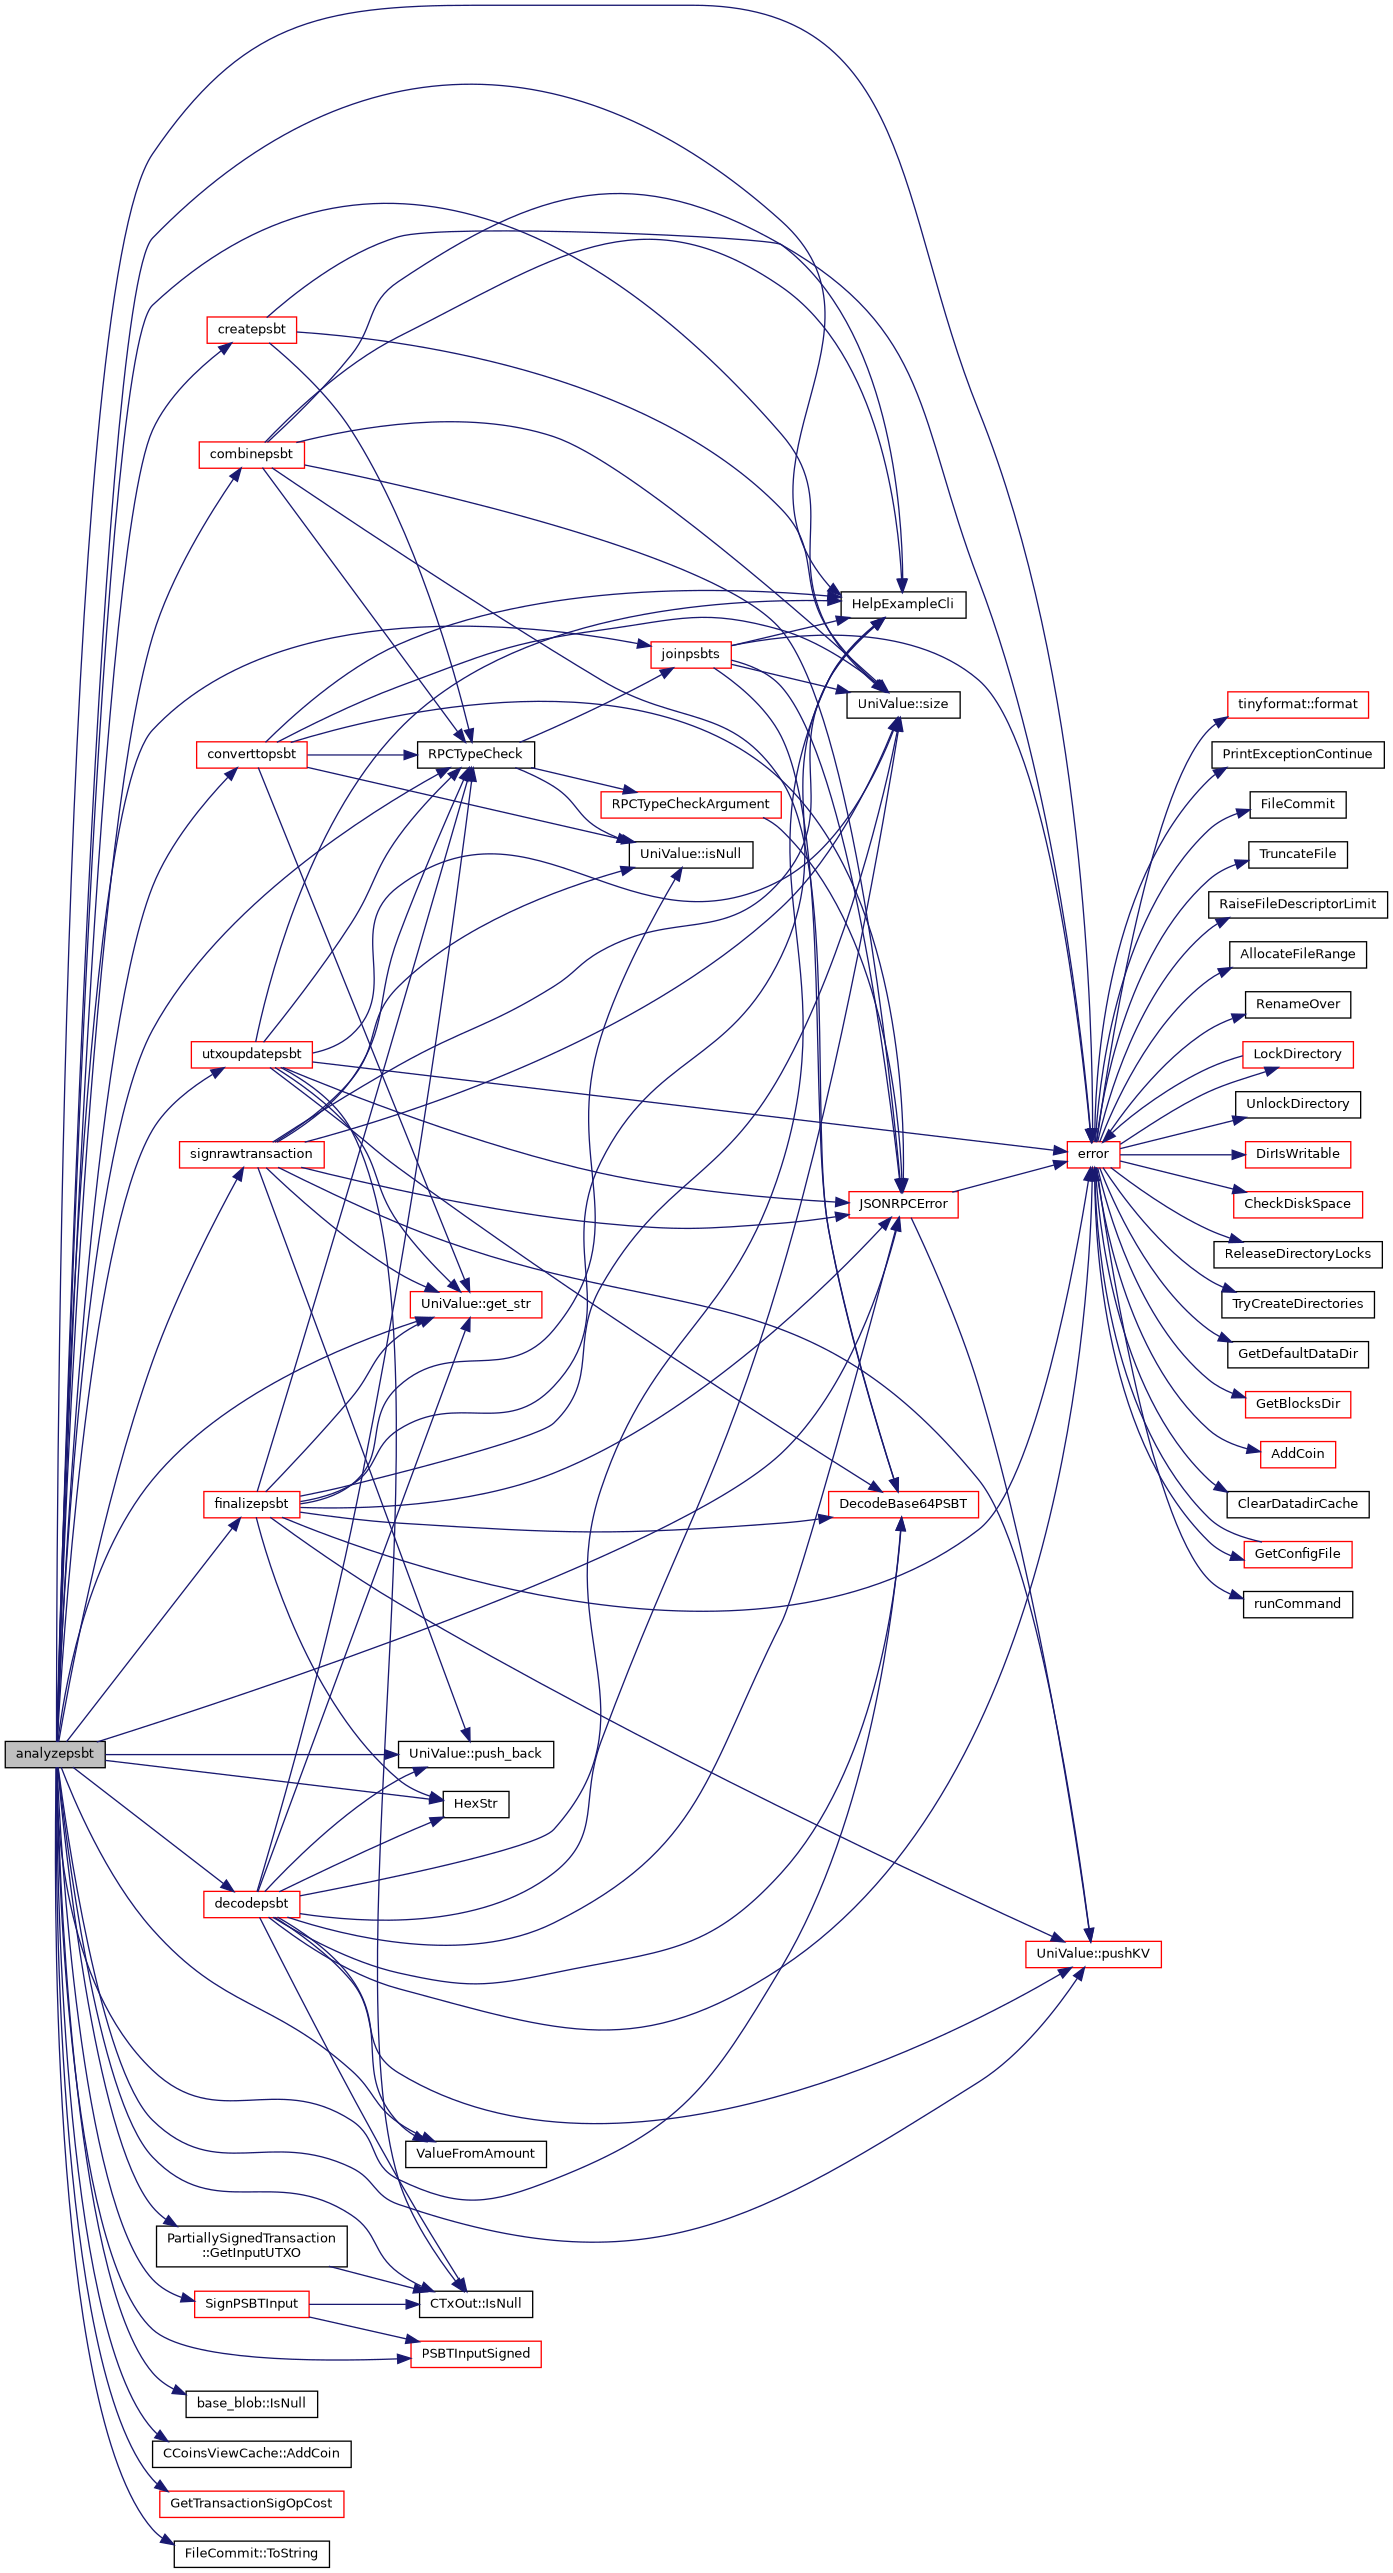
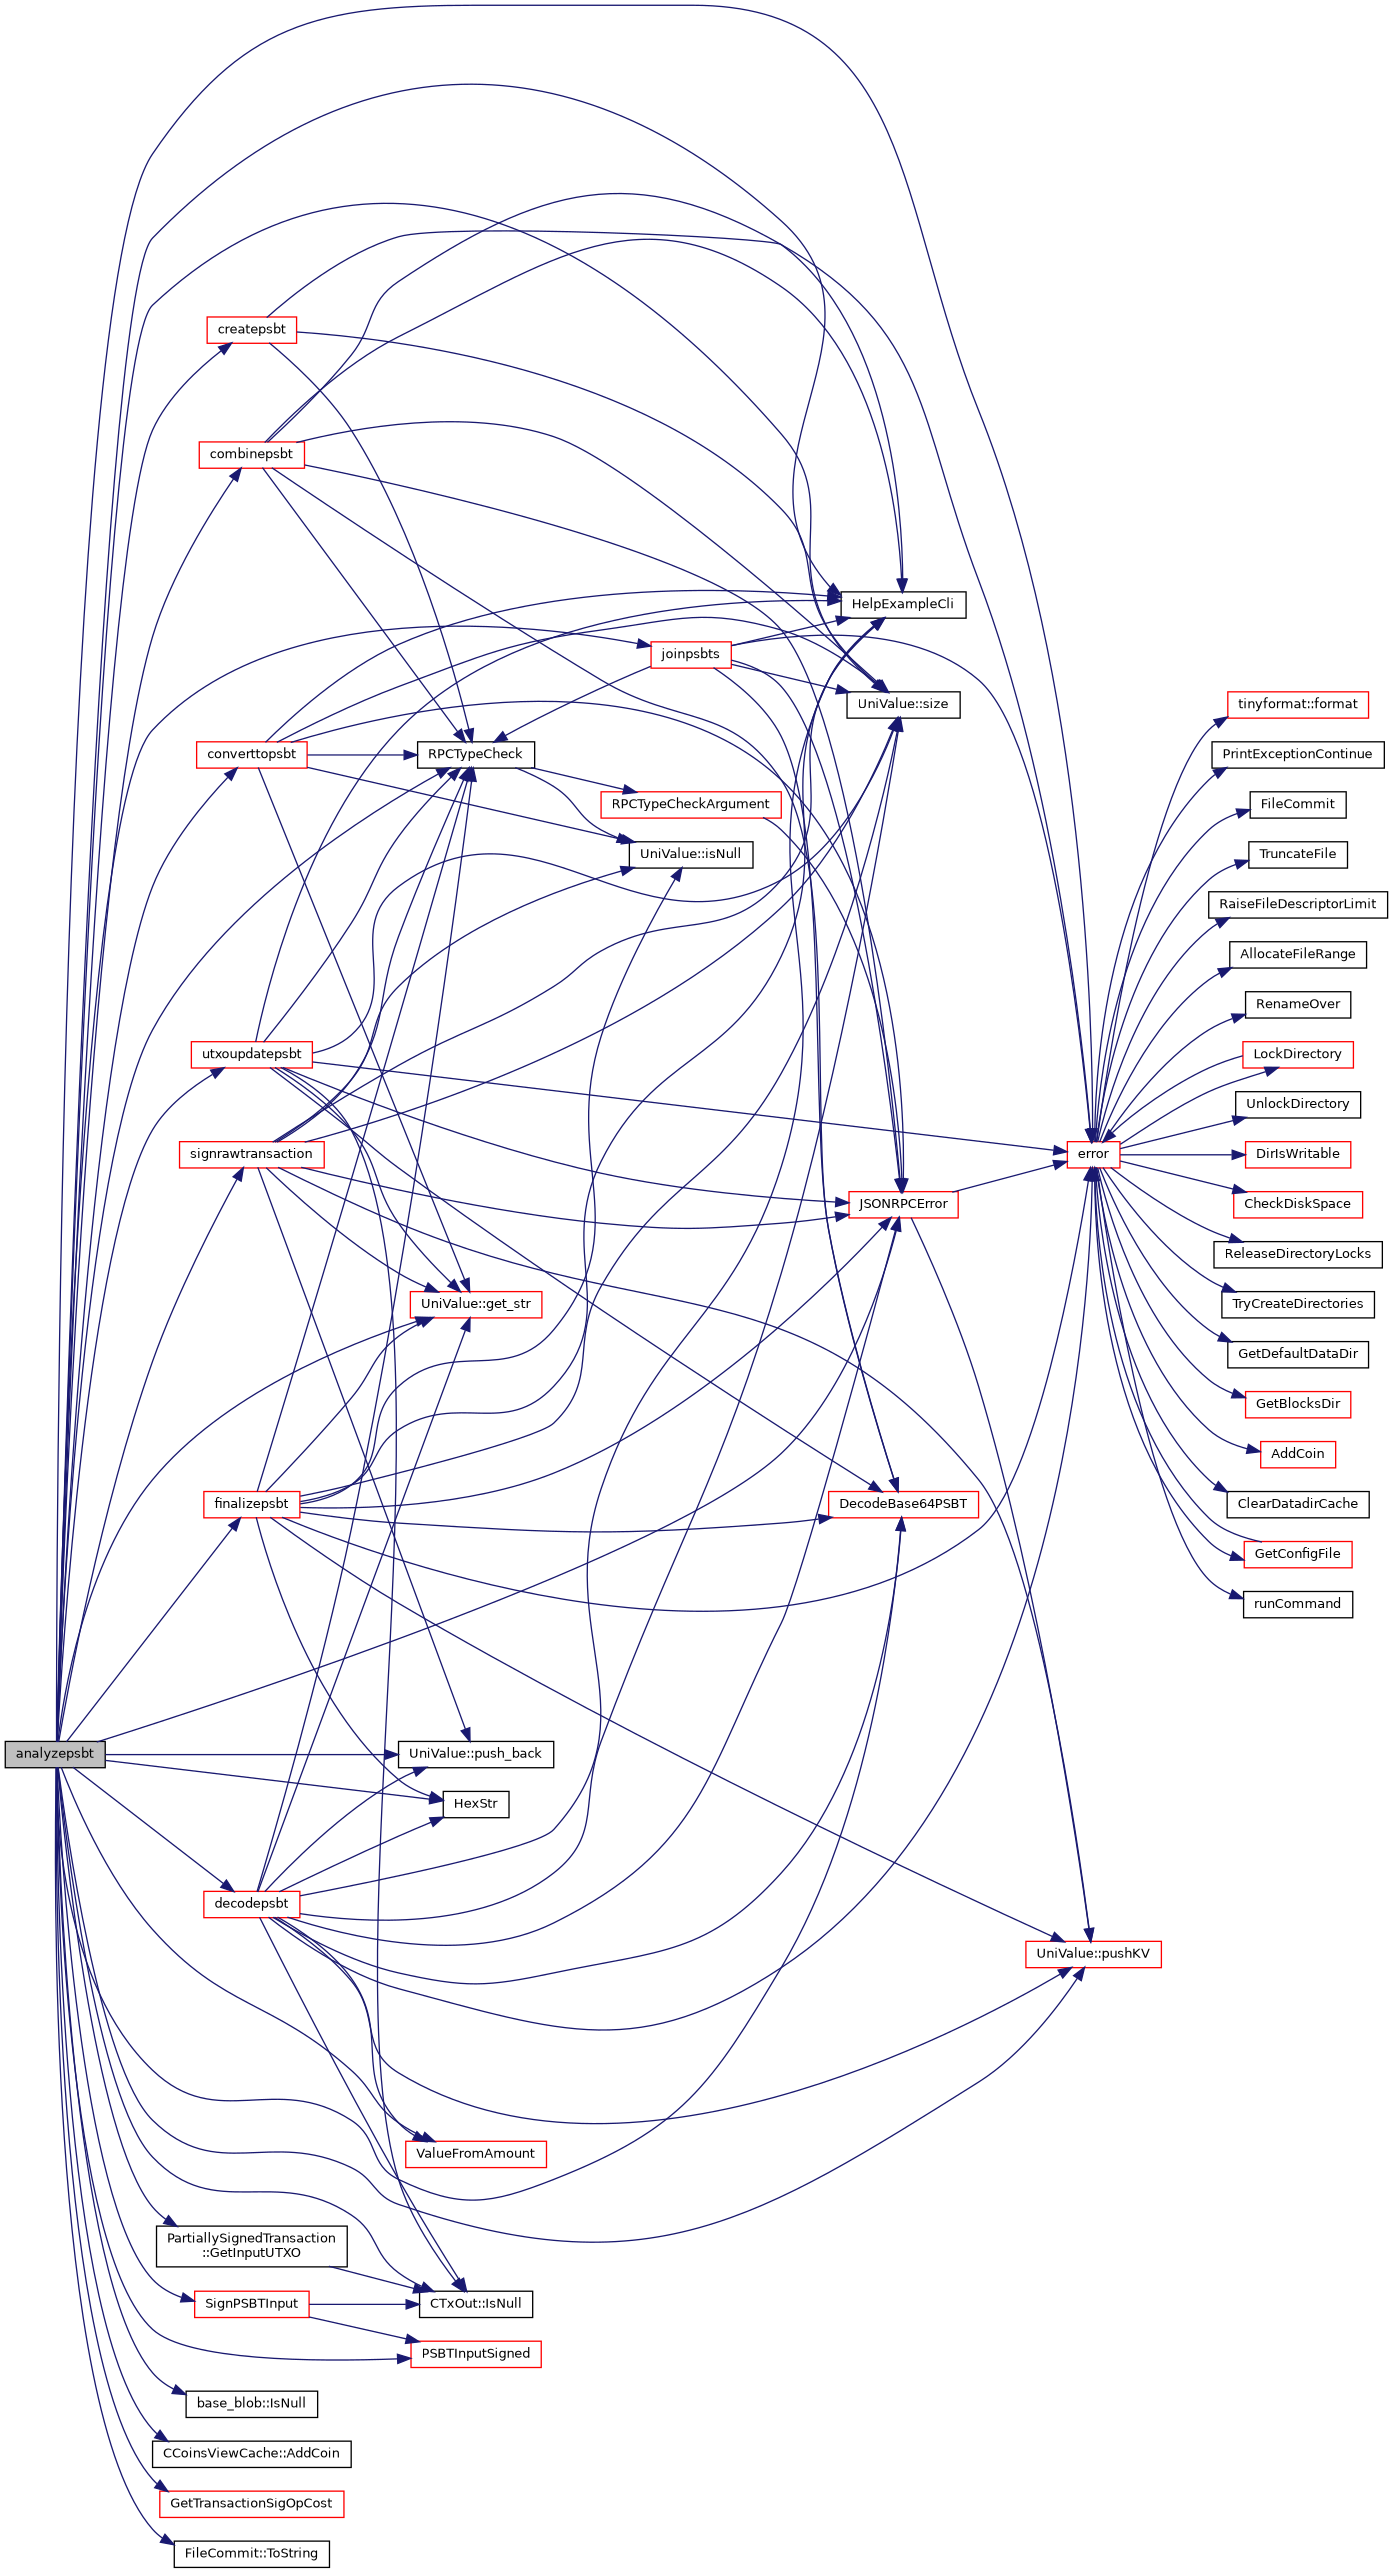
  digraph {
    rankdir=LR
    node [color=red fillcolor=white fontname=Helvetica fontsize=10 shape=record style=filled]
    edge [color=midnightblue fontname=Helvetica fontsize=10 labelfontname=Helvetica labelfontsize=10 style=solid]
    n1 [color=black fillcolor=grey75 fontcolor=black height=0.2 label=analyzepsbt width=0.4]
    n2 [color=black height=0.2 label="UniValue::size" width=0.4]
    n3 [color=black height=0.2 label=HelpExampleCli width=0.4]
    n4 [color=black height=0.2 label=RPCTypeCheck width=0.4]
    n5 [height=0.2 label=JSONRPCError width=0.4]
    n6 [height=0.2 label=error width=0.4]
    n7 [height=0.2 label="UniValue::pushKV" width=0.4]
    n8 [height=0.2 label=DecodeBase64PSBT width=0.4]
    n9 [height=0.2 label="UniValue::get_str" width=0.4]
    n10 [color=black height=0.2 label="PartiallySignedTransaction\l::GetInputUTXO" width=0.4]
    n11 [color=black height=0.2 label="CTxOut::IsNull" width=0.4]
    n12 [height=0.2 label=PSBTInputSigned width=0.4]
    n13 [height=0.2 label=SignPSBTInput width=0.4]
    n14 [color=black height=0.2 label="UniValue::push_back" width=0.4]
    n15 [color=black height=0.2 label=HexStr width=0.4]
    n16 [color=black height=0.2 label="base_blob::IsNull" width=0.4]
    n17 [color=black height=0.2 label="CCoinsViewCache::AddCoin" width=0.4]
    n18 [height=0.2 label=GetTransactionSigOpCost width=0.4]
    n19 [color=black height=0.2 label="FileCommit::ToString" width=0.4]
-   n20 [color=black height=0.2 label=ValueFromAmount width=0.4]
+   n20 [height=0.2 label=ValueFromAmount width=0.4]
    n21 [height=0.2 label=signrawtransaction width=0.4]
    n22 [height=0.2 label=decodepsbt width=0.4]
    n23 [height=0.2 label=combinepsbt width=0.4]
    n24 [height=0.2 label=finalizepsbt width=0.4]
    n25 [height=0.2 label=createpsbt width=0.4]
    n26 [height=0.2 label=converttopsbt width=0.4]
    n27 [height=0.2 label=utxoupdatepsbt width=0.4]
    n28 [height=0.2 label=joinpsbts width=0.4]
    n29 [color=black height=0.2 label="UniValue::isNull" width=0.4]
    n30 [height=0.2 label=RPCTypeCheckArgument width=0.4]
    n31 [height=0.2 label="tinyformat::format" width=0.4]
    n32 [color=black height=0.2 label=PrintExceptionContinue width=0.4]
    n33 [color=black height=0.2 label=FileCommit width=0.4]
    n34 [color=black height=0.2 label=TruncateFile width=0.4]
    n35 [color=black height=0.2 label=RaiseFileDescriptorLimit width=0.4]
    n36 [color=black height=0.2 label=AllocateFileRange width=0.4]
    n37 [color=black height=0.2 label=RenameOver width=0.4]
    n38 [height=0.2 label=LockDirectory width=0.4]
    n39 [color=black height=0.2 label=UnlockDirectory width=0.4]
    n40 [height=0.2 label=DirIsWritable width=0.4]
    n41 [height=0.2 label=CheckDiskSpace width=0.4]
    n42 [color=black height=0.2 label=ReleaseDirectoryLocks width=0.4]
    n43 [color=black height=0.2 label=TryCreateDirectories width=0.4]
    n44 [color=black height=0.2 label=GetDefaultDataDir width=0.4]
    n45 [height=0.2 label=GetBlocksDir width=0.4]
    n46 [height=0.2 label=AddCoin width=0.4]
    n47 [color=black height=0.2 label=ClearDatadirCache width=0.4]
    n48 [height=0.2 label=GetConfigFile width=0.4]
    n49 [color=black height=0.2 label=runCommand width=0.4]
    n1 -> n2
    n1 -> n3
    n1 -> n4
    n1 -> n5
    n1 -> n6
    n1 -> n7
    n1 -> n8
    n1 -> n9
    n1 -> n10
    n1 -> n11
    n1 -> n12
    n1 -> n13
    n1 -> n14
    n1 -> n15
    n1 -> n16
    n1 -> n17
    n1 -> n18
    n1 -> n19
    n1 -> n20
    n1 -> n21
    n1 -> n22
    n1 -> n23
    n1 -> n24
    n1 -> n25
    n1 -> n26
    n1 -> n27
    n1 -> n28
    n4 -> n29
    n4 -> n30
    n5 -> n6
    n5 -> n7
    n6 -> n31
    n6 -> n32
    n6 -> n33
    n6 -> n34
    n6 -> n35
    n6 -> n36
    n6 -> n37
    n6 -> n38
    n6 -> n39
    n6 -> n40
    n6 -> n41
    n6 -> n42
    n6 -> n43
    n6 -> n44
    n6 -> n45
    n6 -> n46
    n6 -> n47
    n6 -> n48
    n6 -> n49
    n10 -> n11
    n13 -> n11
    n13 -> n12
    n21 -> n2
    n21 -> n3
    n21 -> n4
    n21 -> n5
    n21 -> n7
    n21 -> n9
    n21 -> n14
    n21 -> n29
    n22 -> n2
    n22 -> n3
    n22 -> n4
    n22 -> n5
    n22 -> n6
    n22 -> n7
    n22 -> n8
    n22 -> n9
    n22 -> n11
    n22 -> n14
    n22 -> n15
    n22 -> n20
    n23 -> n2
    n23 -> n3
    n23 -> n4
    n23 -> n5
    n23 -> n6
    n23 -> n8
    n24 -> n2
    n24 -> n3
    n24 -> n4
    n24 -> n5
    n24 -> n6
    n24 -> n7
    n24 -> n8
    n24 -> n9
    n24 -> n15
    n24 -> n29
    n25 -> n2
    n25 -> n3
    n25 -> n4
    n26 -> n2
    n26 -> n3
    n26 -> n4
    n26 -> n5
    n26 -> n9
    n26 -> n29
    n27 -> n2
    n27 -> n3
    n27 -> n4
    n27 -> n5
    n27 -> n6
    n27 -> n8
    n27 -> n9
    n27 -> n11
    n28 -> n2
    n28 -> n3
-   n4 -> n28
+   n28 -> n4
    n28 -> n5
    n28 -> n6
    n28 -> n8
    n30 -> n5
    n38 -> n6
    n48 -> n6
  }
